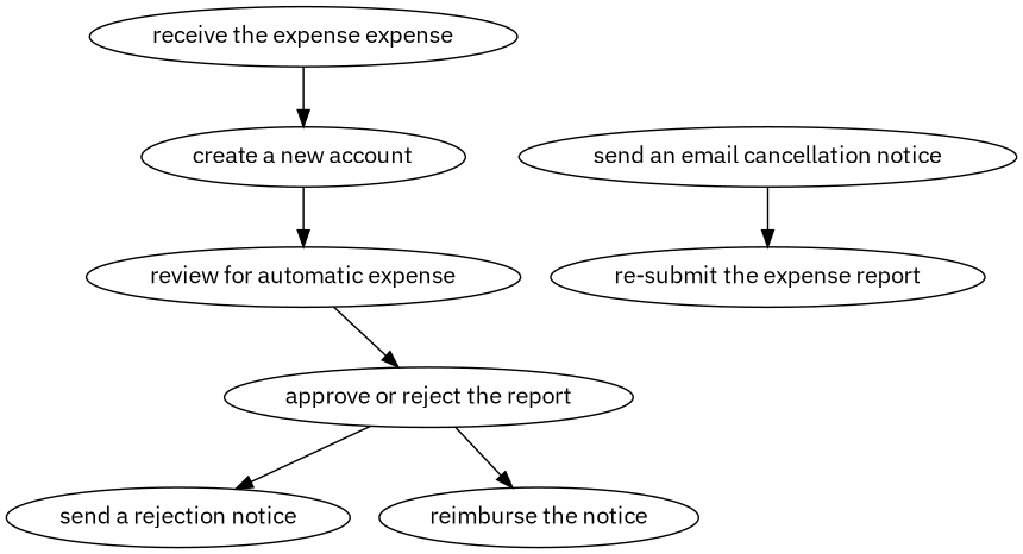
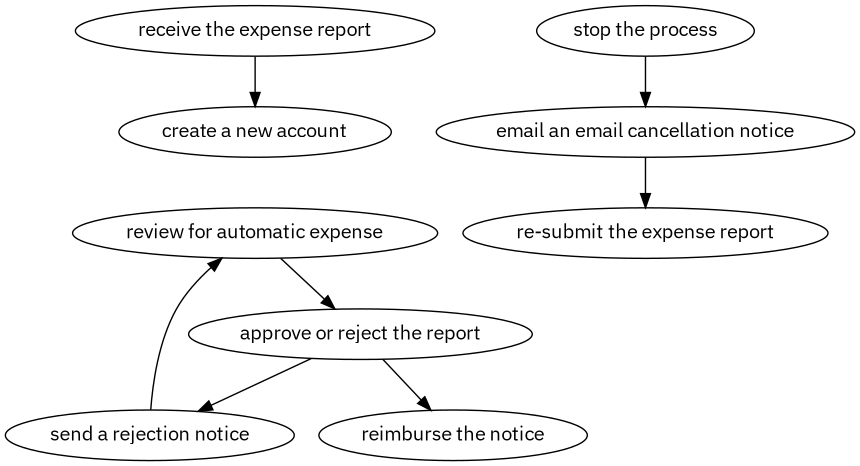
  strict digraph {
    fontname="IBM Plex Sans"
    node [fontname="IBM Plex Sans"]
    edge [attrs="{'type': 'flow', 'label': 'flow'}" fontname="IBM Plex Sans"]
-   "receive the expense report" [attrs="{'type': 'Activity', 'label': 'receive the expense report'}" label="receive the expense expense"]
+   "receive the expense report" [attrs="{'type': 'Activity', 'label': 'receive the expense report'}"]
    "create a new account" [attrs="{'type': 'Activity', 'label': 'create a new account'}"]
    n3 [attrs="{'type': 'Activity', 'label': 'review for automatic approval'}" label="review for automatic expense"]
    "approve or reject the report" [attrs="{'type': 'Activity', 'label': 'approve or reject the report'}"]
    "send a rejection notice" [attrs="{'type': 'Activity', 'label': 'send a rejection notice'}"]
    n6 [attrs="{'type': 'Activity', 'label': 'reimburse the employee'}" label="reimburse the notice"]
-   "send an email cancellation notice" [attrs="{'type': 'Activity', 'label': 'send an email cancellation notice'}"]
+   "stop the process" [attrs="{'type': 'Activity', 'label': 'stop the process'}"]
+   "send an email cancellation notice" [attrs="{'type': 'Activity', 'label': 'send an email cancellation notice'}" label="email an email cancellation notice"]
    "re-submit the expense report" [attrs="{'type': 'Activity', 'label': 're-submit the expense report'}"]
    "receive the expense report" -> "create a new account"
-   "create a new account" -> n3
+   "send a rejection notice" -> n3
    n3 -> "approve or reject the report"
    "approve or reject the report" -> "send a rejection notice"
    "approve or reject the report" -> n6
+   "stop the process" -> "send an email cancellation notice"
    "send an email cancellation notice" -> "re-submit the expense report"
  }
